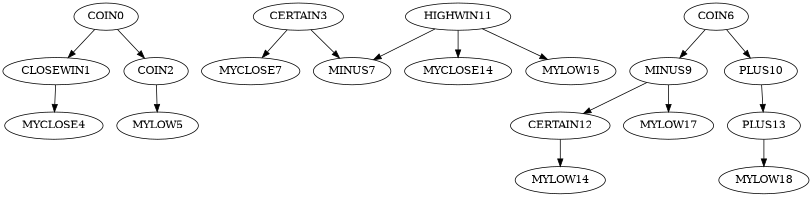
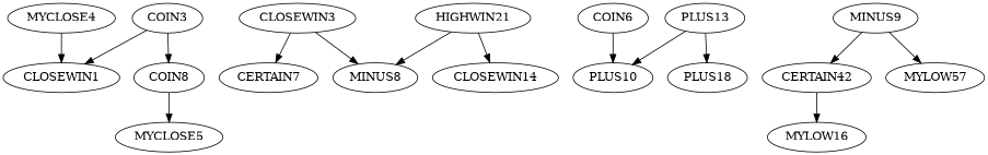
  digraph {
-   COIN0
+   COIN0 [label=COIN3]
    CLOSEWIN1
-   COIN2
+   COIN2 [label=COIN8]
    MYCLOSE4
-   MYCLOSE5 [label=MYLOW5]
-   CLOSEWIN3 [label=CERTAIN3]
-   MYCLOSE7
-   MINUS8 [label=MINUS7]
+   MYCLOSE5
+   CLOSEWIN3
+   MYCLOSE7 [label=CERTAIN7]
+   MINUS8
    COIN6
    MINUS9
    PLUS10
-   CERTAIN12
-   MYLOW17
+   CERTAIN12 [label=CERTAIN42]
+   MYLOW17 [label=MYLOW57]
    PLUS13
-   HIGHWIN11
-   MYCLOSE14
-   MYLOW15
-   MYLOW16 [label=MYLOW14]
-   MYLOW18
+   HIGHWIN11 [label=HIGHWIN21]
+   MYCLOSE14 [label=CLOSEWIN14]
+   MYLOW16
+   MYLOW18 [label=PLUS18]
    COIN0 -> CLOSEWIN1
    COIN0 -> COIN2
-   CLOSEWIN1 -> MYCLOSE4
+   MYCLOSE4 -> CLOSEWIN1
    COIN2 -> MYCLOSE5
    CLOSEWIN3 -> MYCLOSE7
    CLOSEWIN3 -> MINUS8
-   COIN6 -> MINUS9
    COIN6 -> PLUS10
    MINUS9 -> CERTAIN12
    MINUS9 -> MYLOW17
-   PLUS10 -> PLUS13
+   PLUS13 -> PLUS10
    CERTAIN12 -> MYLOW16
    PLUS13 -> MYLOW18
    HIGHWIN11 -> MINUS8
    HIGHWIN11 -> MYCLOSE14
-   HIGHWIN11 -> MYLOW15
  }
